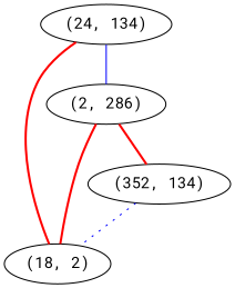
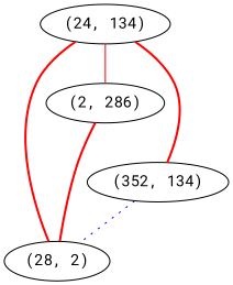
  graph {
    fontname="Roboto Mono"
    node [fontname="Roboto Mono"]
    edge [color=red fontname="Roboto Mono" style=bold weight=3]
    "(24, 134)"
-   "(18, 2)"
+   "(18, 2)" [label="(28, 2)"]
    "(2, 286)"
    "(352, 134)"
    "(24, 134)" -- "(18, 2)"
-   "(24, 134)" -- "(2, 286)" [color=blue style=solid]
-   "(2, 286)" -- "(352, 134)" [weight=1]
+   "(24, 134)" -- "(2, 286)" [style=solid]
+   "(24, 134)" -- "(352, 134)" [weight=1]
    "(2, 286)" -- "(18, 2)" [weight=1]
    "(352, 134)" -- "(18, 2)" [color=blue style=dotted]
  }
